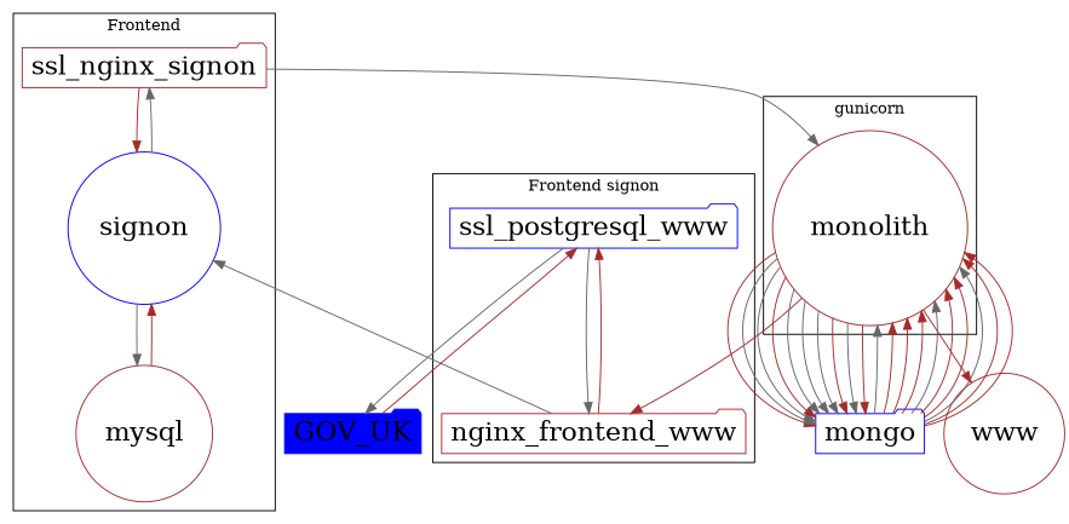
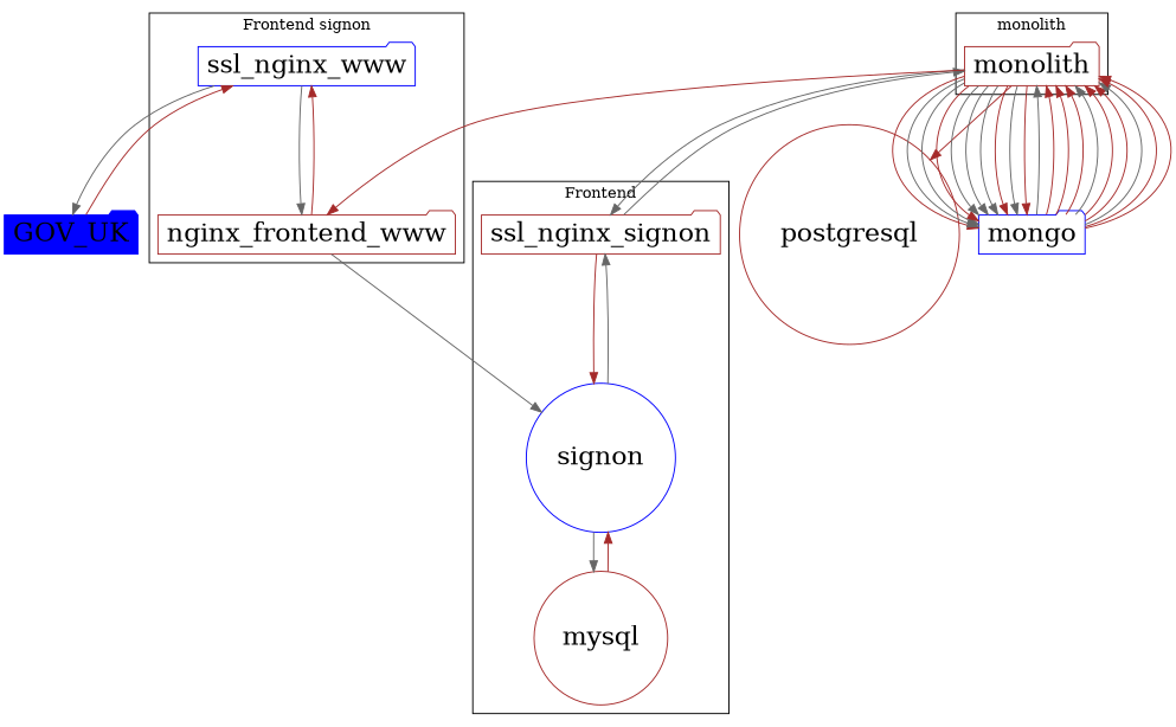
  digraph {
    node [color=brown fontsize=24 shape=folder]
    edge [color=brown]
    ssl_nginx_signon
    signon [color=blue shape=circle]
    mysql [shape=circle]
-   ssl_nginx_www [color=blue label=ssl_postgresql_www]
+   ssl_nginx_www [color=blue]
    nginx_frontend_www
-   monolith [shape=circle]
+   monolith
    GOV_UK [color=blue style=filled]
-   postgresql [shape=circle label=www]
+   postgresql [shape=circle]
    mongo [color=blue]
    subgraph cluster_1 {
      label=Frontend
      ssl_nginx_signon
      signon
      mysql
    }
    subgraph cluster_2 {
      label="Frontend signon"
      ssl_nginx_www
      nginx_frontend_www
    }
    subgraph cluster_3 {
-     label=gunicorn
+     label=monolith
      monolith
    }
    ssl_nginx_signon -> signon
    ssl_nginx_signon -> monolith [color=gray40]
    signon -> ssl_nginx_signon [color=gray40]
    signon -> mysql [color=gray40]
    mysql -> signon
    ssl_nginx_www -> nginx_frontend_www [color=gray40]
    ssl_nginx_www -> GOV_UK [color=gray40]
    nginx_frontend_www -> signon [color=gray40]
    nginx_frontend_www -> ssl_nginx_www
+   monolith -> ssl_nginx_signon [color=gray40]
    monolith -> nginx_frontend_www
    monolith -> postgresql
    monolith -> mongo
    monolith -> mongo [color=gray40]
    monolith -> mongo [color=gray40]
    monolith -> mongo
    monolith -> mongo [color=gray40]
    monolith -> mongo [color=gray40]
    monolith -> mongo [color=gray40]
    monolith -> mongo
    monolith -> mongo [color=gray40]
    monolith -> mongo
    GOV_UK -> ssl_nginx_www
    mongo -> monolith [color=gray40]
    mongo -> monolith
    mongo -> monolith
    mongo -> monolith
    mongo -> monolith [color=gray40]
    mongo -> monolith
    mongo -> monolith
    mongo -> monolith [color=gray40]
    mongo -> monolith
    mongo -> monolith
  }
